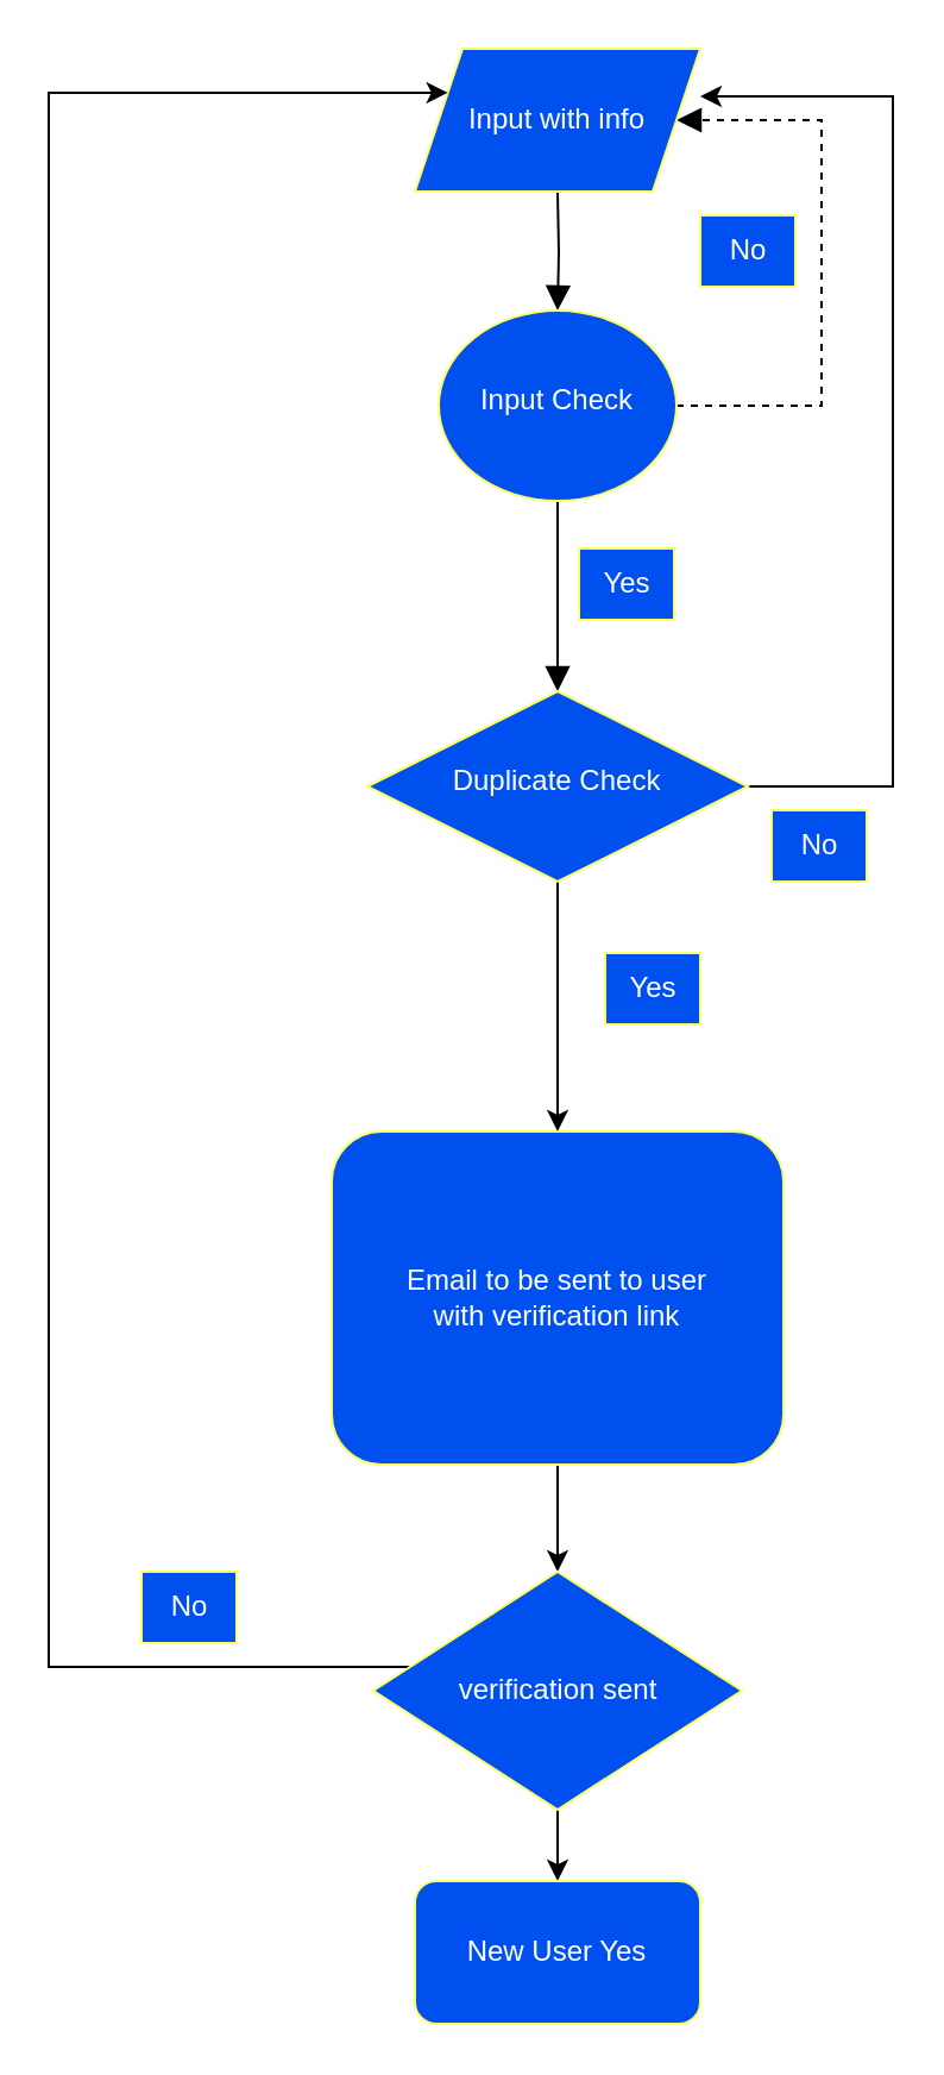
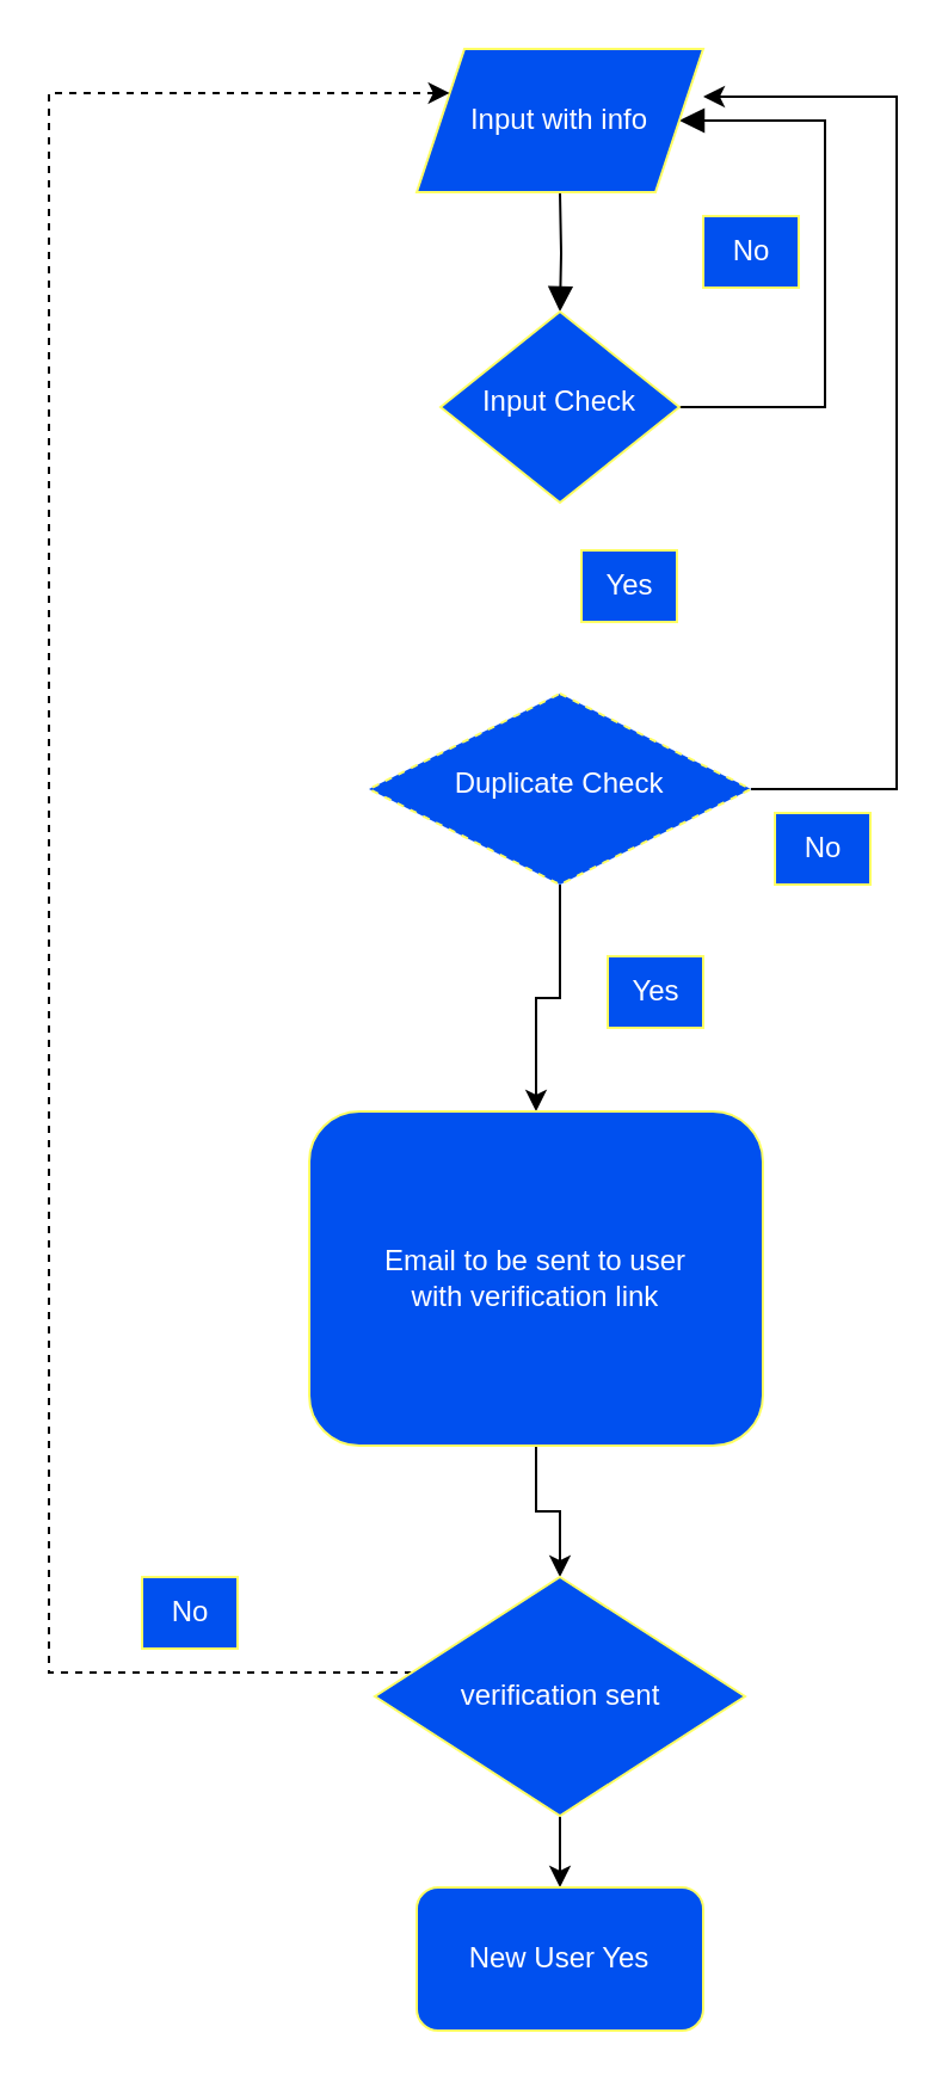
  <mxCell id="0" />
  <mxCell id="1" parent="0" />
  <mxCell id="2" value="" style="rounded=0;html=1;jettySize=auto;orthogonalLoop=1;fontSize=11;endArrow=block;endFill=1;endSize=8;strokeWidth=1;shadow=0;labelBackgroundColor=none;edgeStyle=orthogonalEdgeStyle;fillColor=#0050ef;strokeColor=#000000;" parent="1" target="5" edge="1"><mxGeometry relative="1" as="geometry"><mxPoint x="234" y="80" as="sourcePoint" /></mxGeometry></mxCell>
- <mxCell id="3" value="Yes" style="rounded=0;html=1;jettySize=auto;orthogonalLoop=1;fontSize=11;endArrow=block;endFill=1;endSize=8;strokeWidth=1;shadow=0;labelBackgroundColor=none;edgeStyle=orthogonalEdgeStyle;fillColor=#0050ef;strokeColor=#000000;" parent="1" source="5" target="8" edge="1"><mxGeometry y="20" relative="1" as="geometry"><mxPoint as="offset" /></mxGeometry></mxCell>
- <mxCell id="4" value="" style="edgeStyle=orthogonalEdgeStyle;rounded=0;html=1;jettySize=auto;orthogonalLoop=1;fontSize=11;endArrow=block;endFill=1;endSize=8;strokeWidth=1;shadow=0;labelBackgroundColor=none;entryX=1;entryY=0.5;entryDx=0;entryDy=0;fillColor=#0050ef;strokeColor=#000000;dashed=1;" parent="1" source="5" target="11" edge="1"><mxGeometry y="26" relative="1" as="geometry"><mxPoint as="offset" /><mxPoint x="344" y="50" as="targetPoint" /><Array as="points"><mxPoint x="345" y="170" /><mxPoint x="345" y="50" /></Array></mxGeometry></mxCell>
- <mxCell id="5" value="Input Check" style="ellipse;whiteSpace=wrap;html=1;shadow=0;fontFamily=Helvetica;fontSize=12;align=center;strokeWidth=1;spacing=6;spacingTop=-4;fillColor=#0050ef;fontColor=#ffffff;strokeColor=#FFFF66;" parent="1" vertex="1"><mxGeometry x="184" y="130" width="100" height="80" as="geometry" /></mxCell>
+ <mxCell id="4" value="" style="edgeStyle=orthogonalEdgeStyle;rounded=0;html=1;jettySize=auto;orthogonalLoop=1;fontSize=11;endArrow=block;endFill=1;endSize=8;strokeWidth=1;shadow=0;labelBackgroundColor=none;entryX=1;entryY=0.5;entryDx=0;entryDy=0;fillColor=#0050ef;strokeColor=#000000;" parent="1" source="5" target="11" edge="1"><mxGeometry y="26" relative="1" as="geometry"><mxPoint as="offset" /><mxPoint x="344" y="50" as="targetPoint" /><Array as="points"><mxPoint x="345" y="170" /><mxPoint x="345" y="50" /></Array></mxGeometry></mxCell>
+ <mxCell id="5" value="Input Check" style="rhombus;whiteSpace=wrap;html=1;shadow=0;fontFamily=Helvetica;fontSize=12;align=center;strokeWidth=1;spacing=6;spacingTop=-4;fillColor=#0050ef;fontColor=#ffffff;strokeColor=#FFFF66;" parent="1" vertex="1"><mxGeometry x="184" y="130" width="100" height="80" as="geometry" /></mxCell>
  <mxCell id="6" style="edgeStyle=orthogonalEdgeStyle;rounded=0;orthogonalLoop=1;jettySize=auto;html=1;entryX=0.5;entryY=0;entryDx=0;entryDy=0;fillColor=#0050ef;strokeColor=#000000;" parent="1" source="8" target="10" edge="1"><mxGeometry relative="1" as="geometry" /></mxCell>
  <mxCell id="7" style="edgeStyle=orthogonalEdgeStyle;rounded=0;orthogonalLoop=1;jettySize=auto;html=1;fillColor=#0050ef;strokeColor=#000000;" parent="1" source="8" edge="1"><mxGeometry relative="1" as="geometry"><mxPoint x="294" y="40" as="targetPoint" /><Array as="points"><mxPoint x="375" y="330" /></Array></mxGeometry></mxCell>
- <mxCell id="8" value="Duplicate Check" style="rhombus;whiteSpace=wrap;html=1;shadow=0;fontFamily=Helvetica;fontSize=12;align=center;strokeWidth=1;spacing=6;spacingTop=-4;fillColor=#0050ef;fontColor=#ffffff;strokeColor=#FFFF66;" parent="1" vertex="1"><mxGeometry x="154" y="290" width="160" height="80" as="geometry" /></mxCell>
+ <mxCell id="8" value="Duplicate Check" style="rhombus;whiteSpace=wrap;html=1;shadow=0;fontFamily=Helvetica;fontSize=12;align=center;strokeWidth=1;spacing=6;spacingTop=-4;fillColor=#0050ef;fontColor=#ffffff;strokeColor=#FFFF66;dashed=1;" parent="1" vertex="1"><mxGeometry x="154" y="290" width="160" height="80" as="geometry" /></mxCell>
  <mxCell id="9" style="edgeStyle=orthogonalEdgeStyle;rounded=0;orthogonalLoop=1;jettySize=auto;html=1;entryX=0.5;entryY=0;entryDx=0;entryDy=0;fillColor=#0050ef;strokeColor=#000000;" parent="1" source="10" target="16" edge="1"><mxGeometry relative="1" as="geometry" /></mxCell>
- <mxCell id="10" value="Email to be sent to user &lt;br&gt;with verification link" style="rounded=1;whiteSpace=wrap;html=1;fontSize=12;glass=0;strokeWidth=1;shadow=0;fillColor=#0050ef;fontColor=#ffffff;strokeColor=#FFFF66;" parent="1" vertex="1"><mxGeometry x="139" y="475" width="190" height="140" as="geometry" /></mxCell>
+ <mxCell id="10" value="Email to be sent to user &lt;br&gt;with verification link" style="rounded=1;whiteSpace=wrap;html=1;fontSize=12;glass=0;strokeWidth=1;shadow=0;fillColor=#0050ef;fontColor=#ffffff;strokeColor=#FFFF66;" parent="1" vertex="1"><mxGeometry x="129" y="465" width="190" height="140" as="geometry" /></mxCell>
  <mxCell id="11" value="Input with info" style="shape=parallelogram;perimeter=parallelogramPerimeter;whiteSpace=wrap;html=1;fixedSize=1;fillColor=#0050ef;fontColor=#ffffff;strokeColor=#FFFF66;" parent="1" vertex="1"><mxGeometry x="174" y="20" width="120" height="60" as="geometry" /></mxCell>
  <mxCell id="12" value="Yes" style="text;html=1;align=center;verticalAlign=middle;resizable=0;points=[];autosize=1;strokeColor=#FFFF66;fillColor=#0050ef;fontColor=#ffffff;" parent="1" vertex="1"><mxGeometry x="243" y="230" width="40" height="30" as="geometry" /></mxCell>
  <mxCell id="13" value="No&lt;br&gt;" style="text;html=1;align=center;verticalAlign=middle;resizable=0;points=[];autosize=1;strokeColor=#FFFF66;fillColor=#0050ef;fontColor=#ffffff;" parent="1" vertex="1"><mxGeometry x="324" y="340" width="40" height="30" as="geometry" /></mxCell>
  <mxCell id="14" style="edgeStyle=orthogonalEdgeStyle;rounded=0;orthogonalLoop=1;jettySize=auto;html=1;fillColor=#0050ef;strokeColor=#000000;" parent="1" source="16" edge="1"><mxGeometry relative="1" as="geometry"><mxPoint x="234" y="790" as="targetPoint" /></mxGeometry></mxCell>
- <mxCell id="15" style="edgeStyle=orthogonalEdgeStyle;rounded=0;orthogonalLoop=1;jettySize=auto;html=1;entryX=0;entryY=0.25;entryDx=0;entryDy=0;" edge="1" parent="1" source="16" target="11"><mxGeometry relative="1" as="geometry"><mxPoint x="19" y="50" as="targetPoint" /><Array as="points"><mxPoint x="20" y="700" /><mxPoint x="20" y="39" /></Array></mxGeometry></mxCell>
+ <mxCell id="15" style="edgeStyle=orthogonalEdgeStyle;rounded=0;orthogonalLoop=1;jettySize=auto;html=1;entryX=0;entryY=0.25;entryDx=0;entryDy=0;dashed=1;" edge="1" parent="1" source="16" target="11"><mxGeometry relative="1" as="geometry"><mxPoint x="19" y="50" as="targetPoint" /><Array as="points"><mxPoint x="20" y="700" /><mxPoint x="20" y="39" /></Array></mxGeometry></mxCell>
  <mxCell id="16" value="verification sent" style="rhombus;whiteSpace=wrap;html=1;fillColor=#0050ef;fontColor=#ffffff;strokeColor=#FFFF66;" parent="1" vertex="1"><mxGeometry x="156.5" y="660" width="155" height="100" as="geometry" /></mxCell>
  <mxCell id="17" value="New User Yes" style="rounded=1;whiteSpace=wrap;html=1;fillColor=#0050ef;fontColor=#ffffff;strokeColor=#FFFF66;" parent="1" vertex="1"><mxGeometry x="174" y="790" width="120" height="60" as="geometry" /></mxCell>
  <mxCell id="18" value="NO" style="text;html=1;align=center;verticalAlign=middle;resizable=0;points=[];autosize=1;strokeColor=none;fillColor=none;" vertex="1" parent="1"><mxGeometry x="59" y="660" width="40" height="30" as="geometry" /></mxCell>
  <mxCell id="19" value="Yes" style="text;html=1;align=center;verticalAlign=middle;resizable=0;points=[];autosize=1;strokeColor=#FFFF66;fillColor=#0050ef;fontColor=#ffffff;" vertex="1" parent="1"><mxGeometry x="254" y="400" width="40" height="30" as="geometry" /></mxCell>
  <mxCell id="20" value="No&lt;br&gt;" style="text;html=1;align=center;verticalAlign=middle;resizable=0;points=[];autosize=1;strokeColor=#FFFF66;fillColor=#0050ef;fontColor=#ffffff;" vertex="1" parent="1"><mxGeometry x="294" y="90" width="40" height="30" as="geometry" /></mxCell>
  <mxCell id="21" value="No&lt;br&gt;" style="text;html=1;align=center;verticalAlign=middle;resizable=0;points=[];autosize=1;strokeColor=#FFFF66;fillColor=#0050ef;fontColor=#ffffff;" vertex="1" parent="1"><mxGeometry x="59" y="660" width="40" height="30" as="geometry" /></mxCell>
